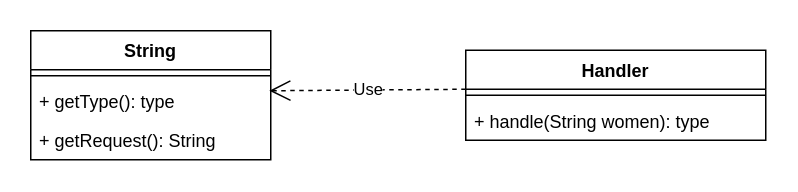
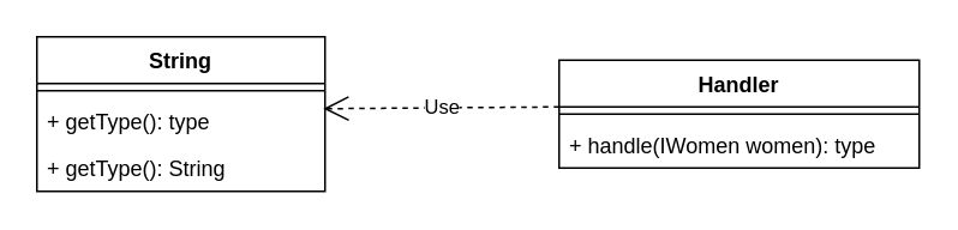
  <mxCell id="0" />
  <mxCell id="1" parent="0" />
  <mxCell id="2" value="String" style="swimlane;fontStyle=1;align=center;verticalAlign=top;childLayout=stackLayout;horizontal=1;startSize=26;horizontalStack=0;resizeParent=1;resizeParentMax=0;resizeLast=0;collapsible=1;marginBottom=0;whiteSpace=wrap;html=1;" vertex="1" parent="1"><mxGeometry x="20" y="20" width="160" height="86" as="geometry" /></mxCell>
  <mxCell id="3" value="" style="line;strokeWidth=1;fillColor=none;align=left;verticalAlign=middle;spacingTop=-1;spacingLeft=3;spacingRight=3;rotatable=0;labelPosition=right;points=[];portConstraint=eastwest;strokeColor=inherit;" vertex="1" parent="2"><mxGeometry y="26" width="160" height="8" as="geometry" /></mxCell>
  <mxCell id="4" value="+ getType(): type" style="text;strokeColor=none;fillColor=none;align=left;verticalAlign=top;spacingLeft=4;spacingRight=4;overflow=hidden;rotatable=0;points=[[0,0.5],[1,0.5]];portConstraint=eastwest;whiteSpace=wrap;html=1;" vertex="1" parent="2"><mxGeometry y="34" width="160" height="26" as="geometry" /></mxCell>
- <mxCell id="5" value="+ getRequest(): String" style="text;strokeColor=none;fillColor=none;align=left;verticalAlign=top;spacingLeft=4;spacingRight=4;overflow=hidden;rotatable=0;points=[[0,0.5],[1,0.5]];portConstraint=eastwest;whiteSpace=wrap;html=1;" vertex="1" parent="2"><mxGeometry y="60" width="160" height="26" as="geometry" /></mxCell>
+ <mxCell id="5" value="+ getType(): String" style="text;strokeColor=none;fillColor=none;align=left;verticalAlign=top;spacingLeft=4;spacingRight=4;overflow=hidden;rotatable=0;points=[[0,0.5],[1,0.5]];portConstraint=eastwest;whiteSpace=wrap;html=1;" vertex="1" parent="2"><mxGeometry y="60" width="160" height="26" as="geometry" /></mxCell>
  <mxCell id="6" value="Handler" style="swimlane;fontStyle=1;align=center;verticalAlign=top;childLayout=stackLayout;horizontal=1;startSize=26;horizontalStack=0;resizeParent=1;resizeParentMax=0;resizeLast=0;collapsible=1;marginBottom=0;whiteSpace=wrap;html=1;" vertex="1" parent="1"><mxGeometry x="310" y="33" width="200" height="60" as="geometry" /></mxCell>
  <mxCell id="7" value="" style="line;strokeWidth=1;fillColor=none;align=left;verticalAlign=middle;spacingTop=-1;spacingLeft=3;spacingRight=3;rotatable=0;labelPosition=right;points=[];portConstraint=eastwest;strokeColor=inherit;" vertex="1" parent="6"><mxGeometry y="26" width="200" height="8" as="geometry" /></mxCell>
- <mxCell id="8" value="+ handle(String women): type" style="text;strokeColor=none;fillColor=none;align=left;verticalAlign=top;spacingLeft=4;spacingRight=4;overflow=hidden;rotatable=0;points=[[0,0.5],[1,0.5]];portConstraint=eastwest;whiteSpace=wrap;html=1;" vertex="1" parent="6"><mxGeometry y="34" width="200" height="26" as="geometry" /></mxCell>
+ <mxCell id="8" value="+ handle(IWomen women): type" style="text;strokeColor=none;fillColor=none;align=left;verticalAlign=top;spacingLeft=4;spacingRight=4;overflow=hidden;rotatable=0;points=[[0,0.5],[1,0.5]];portConstraint=eastwest;whiteSpace=wrap;html=1;" vertex="1" parent="6"><mxGeometry y="34" width="200" height="26" as="geometry" /></mxCell>
  <mxCell id="9" value="Use" style="endArrow=open;endSize=12;dashed=1;html=1;rounded=0;exitX=0;exitY=0.5;exitDx=0;exitDy=0;entryX=0.994;entryY=0.231;entryDx=0;entryDy=0;entryPerimeter=0;" edge="1" parent="1" target="4"><mxGeometry width="160" relative="1" as="geometry"><mxPoint x="310" y="59" as="sourcePoint" /><mxPoint x="320" y="260" as="targetPoint" /></mxGeometry></mxCell>
